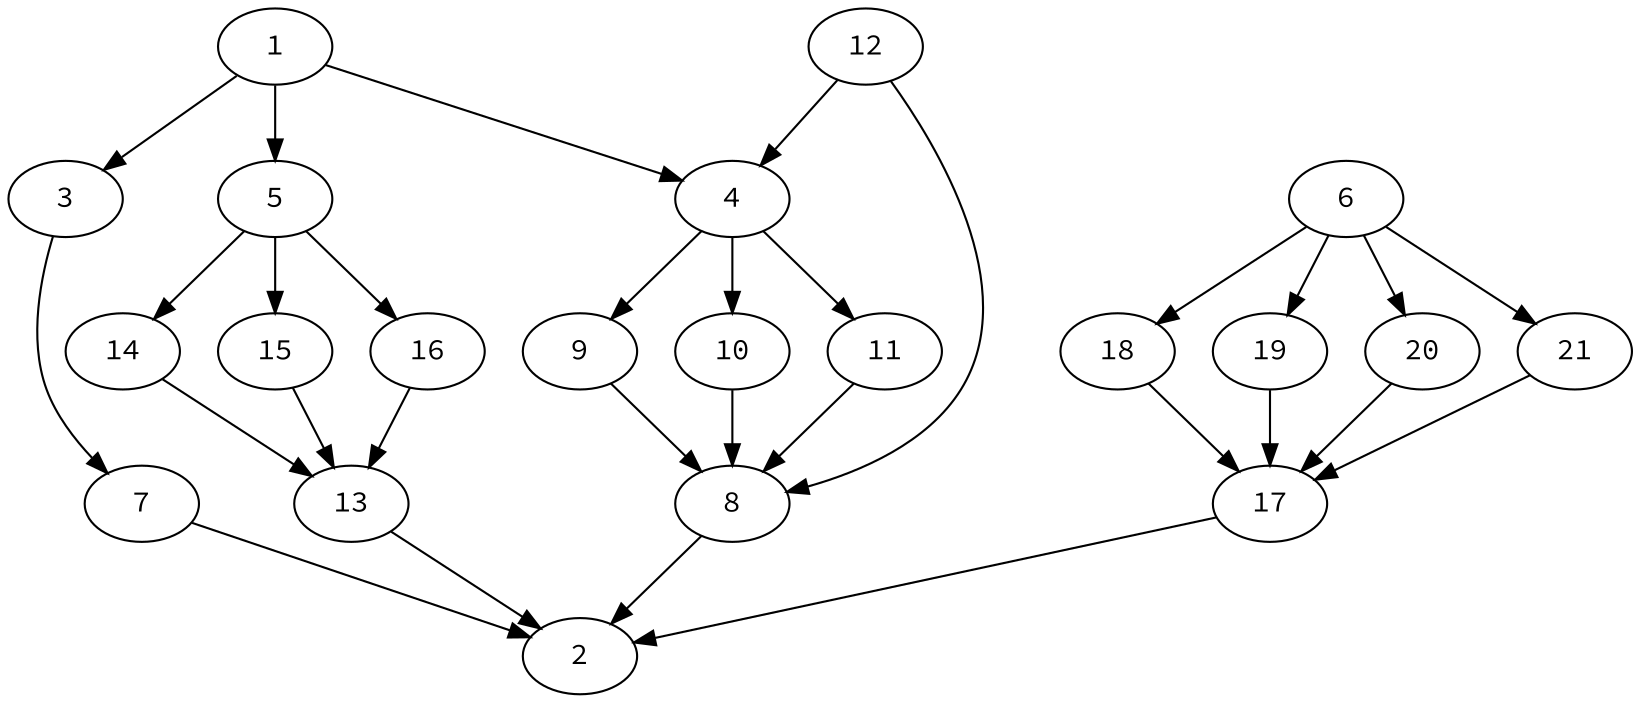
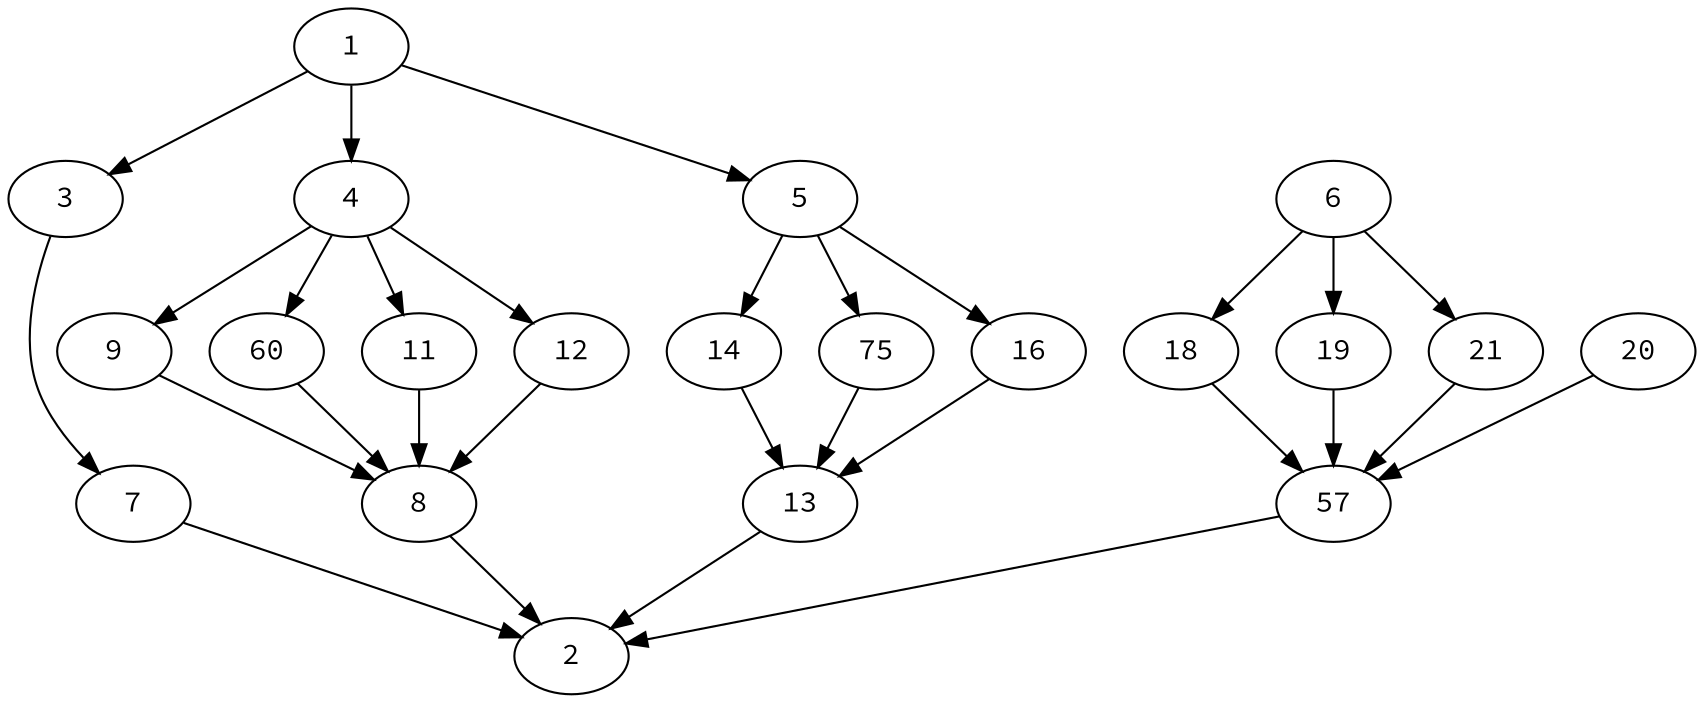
  digraph {
    fontname="Source Code Pro"
    node [Processor=4 Start=25 Weight=8 fontname="Source Code Pro"]
    edge [Weight=9 fontname="Source Code Pro"]
    1 [Start=0 Weight=10]
    3 [Processor=12 Start=21 Weight=14]
    4 [Processor=13 Start=15]
    5 [Start=10 Weight=6]
    7 [Processor=12 Start=35 Weight=14]
    9 [Processor=15 Weight=10]
-   10 [Processor=14 Start=31 Weight=16]
+   10 [Processor=14 Start=31 Weight=16 label=60]
    11 [Processor=13 Start=23 Weight=14]
    12 [Processor=16 Start=31]
    14 [Start=16 Weight=13]
-   15 [Processor=3 Weight=3]
+   15 [Processor=3 Weight=3 label=75]
    16 [Processor=11]
    6 [Processor=2 Start=17]
    18 [Processor=2 Weight=6]
    19 [Processor=2 Start=32 Weight=6]
    20 [Processor=3 Start=33 Weight=13]
    21 [Processor=1 Start=32 Weight=11]
    2 [Processor=14 Start=58 Weight=5]
    8 [Processor=14 Start=47 Weight=11]
    13 [Processor=11 Start=38 Weight=11]
-   17 [Processor=3 Start=46 Weight=5]
+   17 [Processor=3 Start=46 Weight=5 label=57]
    1 -> 3 [Weight=8]
    1 -> 4 [Weight=5]
    1 -> 5 [Weight=7]
    3 -> 7 [Weight=6]
    4 -> 9 [Weight=2]
    4 -> 10 [Weight=8]
    4 -> 11 [Weight=2]
-   12 -> 4 [Weight=5]
+   4 -> 12 [Weight=5]
    5 -> 14 [Weight=6]
    5 -> 15
    5 -> 16
    7 -> 2 [Weight=8]
    9 -> 8 [Weight=6]
    10 -> 8
    11 -> 8
    12 -> 8 [Weight=7]
    14 -> 13 [Weight=6]
    15 -> 13 [Weight=7]
    16 -> 13 [Weight=10]
    6 -> 18 [Weight=3]
    6 -> 19
-   6 -> 20 [Weight=8]
    6 -> 21 [Weight=4]
    18 -> 17 [Weight=4]
    19 -> 17 [Weight=5]
    20 -> 17 [Weight=8]
    21 -> 17 [Weight=3]
    8 -> 2 [Weight=6]
    13 -> 2
    17 -> 2 [Weight=7]
  }
